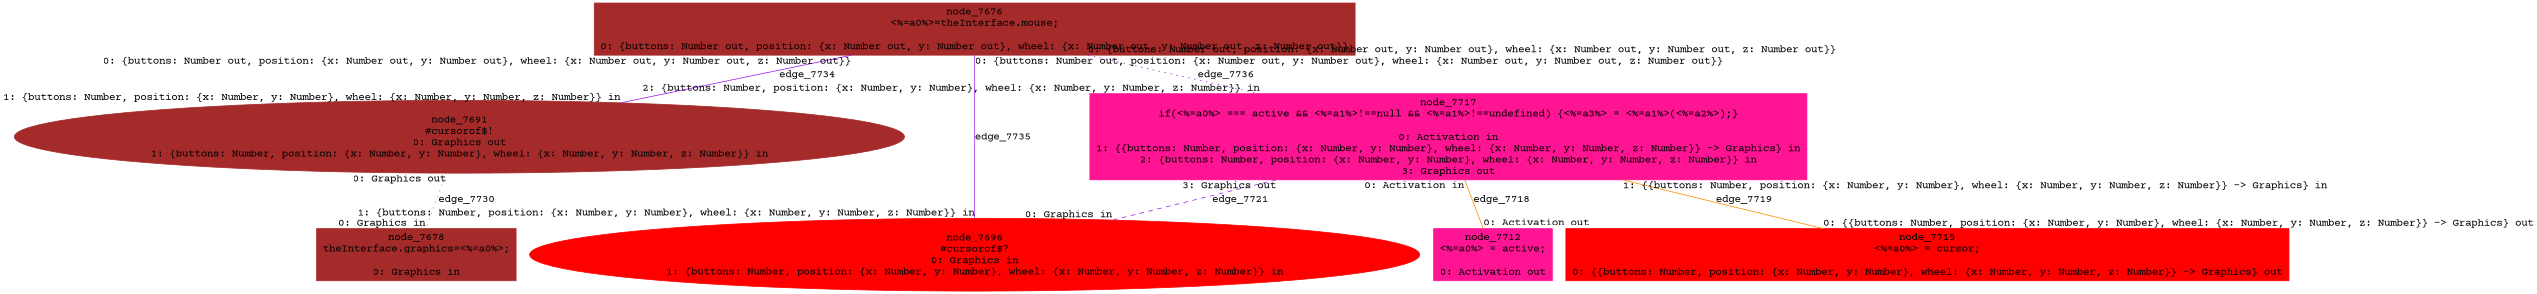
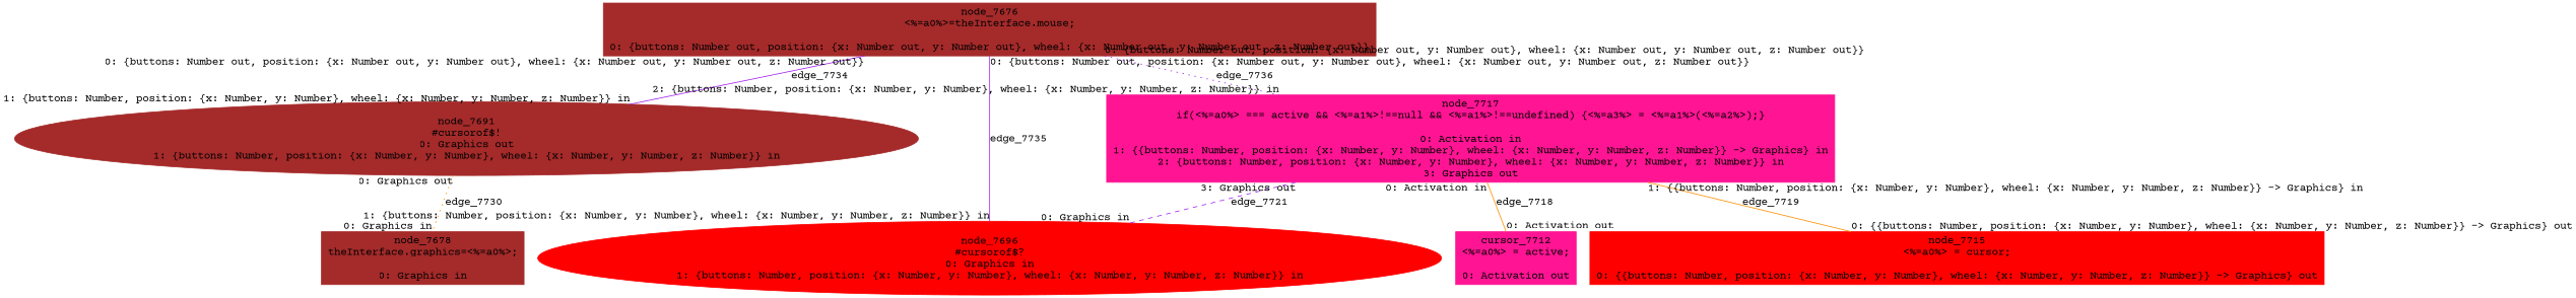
  digraph {
    fontname="Courier Prime"
    node [color=brown fontname="Courier Prime" shape=box style=filled]
    edge [arrowHead=none arrowsize=1 color=purple dir=none fontname="Courier Prime" headlabel="1: {buttons: Number, position: {x: Number, y: Number}, wheel: {x: Number, y: Number, z: Number}} in" taillabel="0: {buttons: Number out, position: {x: Number out, y: Number out}, wheel: {x: Number out, y: Number out, z: Number out}}" style=solid]
    n1 [label="node_7676\n<%=a0%>=theInterface.mouse;\n\n0: {buttons: Number out, position: {x: Number out, y: Number out}, wheel: {x: Number out, y: Number out, z: Number out}}"]
    n2 [label="node_7691\n#cursorof$!\n0: Graphics out\n1: {buttons: Number, position: {x: Number, y: Number}, wheel: {x: Number, y: Number, z: Number}} in" shape=ellipse]
    n3 [color=red label="node_7696\n#cursorof$?\n0: Graphics in\n1: {buttons: Number, position: {x: Number, y: Number}, wheel: {x: Number, y: Number, z: Number}} in" shape=ellipse]
    n4 [color=deeppink label="node_7717\nif(<%=a0%> === active && <%=a1%>!==null && <%=a1%>!==undefined) {<%=a3%> = <%=a1%>(<%=a2%>);}\n\n0: Activation in\n1: {{buttons: Number, position: {x: Number, y: Number}, wheel: {x: Number, y: Number, z: Number}} -> Graphics} in\n2: {buttons: Number, position: {x: Number, y: Number}, wheel: {x: Number, y: Number, z: Number}} in\n3: Graphics out"]
    n5 [label="node_7678\ntheInterface.graphics=<%=a0%>;\n\n0: Graphics in"]
-   n6 [color=deeppink label="node_7712\n<%=a0%> = active;\n\n0: Activation out"]
+   n6 [color=deeppink label="cursor_7712\n<%=a0%> = active;\n\n0: Activation out"]
    n7 [color=red label="node_7715\n<%=a0%> = cursor;\n\n0: {{buttons: Number, position: {x: Number, y: Number}, wheel: {x: Number, y: Number, z: Number}} -> Graphics} out"]
    n1 -> n2 [label=edge_7734]
    n1 -> n3 [label=edge_7735]
    n1 -> n4 [headlabel="2: {buttons: Number, position: {x: Number, y: Number}, wheel: {x: Number, y: Number, z: Number}} in" label=edge_7736 style=dotted]
    n2 -> n5 [color=darkorange headlabel="0: Graphics in" label=edge_7730 taillabel="0: Graphics out" style=dotted]
    n4 -> n3 [headlabel="0: Graphics in" label=edge_7721 taillabel="3: Graphics out" style=dashed]
    n4 -> n6 [color=darkorange headlabel="0: Activation out" label=edge_7718 taillabel="0: Activation in"]
    n4 -> n7 [color=darkorange headlabel="0: {{buttons: Number, position: {x: Number, y: Number}, wheel: {x: Number, y: Number, z: Number}} -> Graphics} out" label=edge_7719 taillabel="1: {{buttons: Number, position: {x: Number, y: Number}, wheel: {x: Number, y: Number, z: Number}} -> Graphics} in"]
  }
